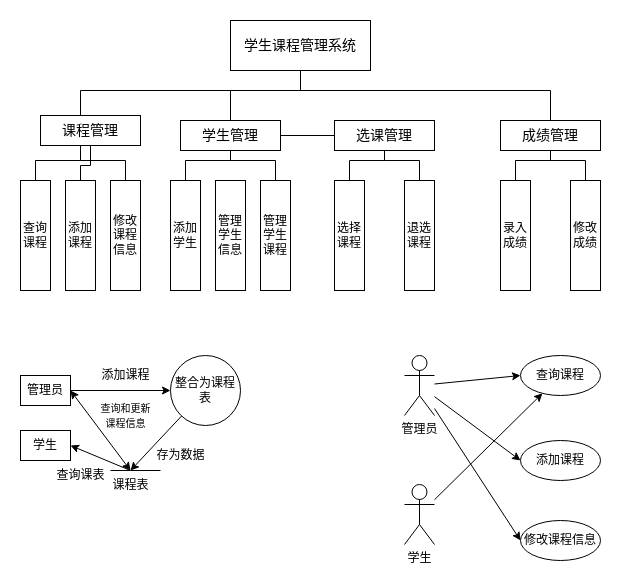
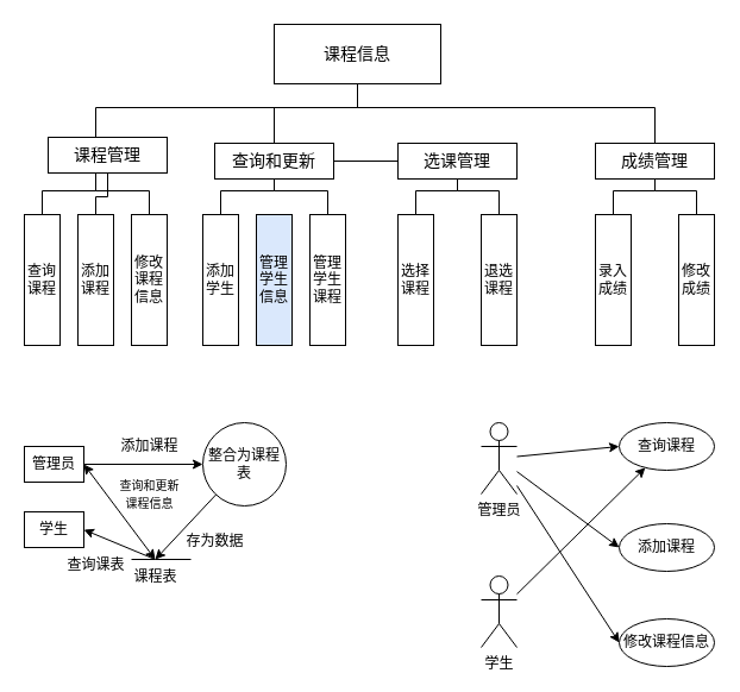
  <mxCell id="0" />
  <mxCell id="1" parent="0" />
  <mxCell id="2" style="edgeStyle=orthogonalEdgeStyle;rounded=0;orthogonalLoop=1;jettySize=auto;html=1;entryX=0.5;entryY=0;entryDx=0;entryDy=0;endArrow=none;endFill=0;" edge="1" parent="1" source="5" target="13"><mxGeometry relative="1" as="geometry"><Array as="points"><mxPoint x="300" y="90" /><mxPoint x="80" y="90" /></Array></mxGeometry></mxCell>
  <mxCell id="3" style="edgeStyle=orthogonalEdgeStyle;rounded=0;orthogonalLoop=1;jettySize=auto;html=1;entryX=0.5;entryY=0;entryDx=0;entryDy=0;endArrow=none;endFill=0;" edge="1" parent="1" source="5" target="9"><mxGeometry relative="1" as="geometry"><Array as="points"><mxPoint x="300" y="90" /><mxPoint x="230" y="90" /></Array></mxGeometry></mxCell>
  <mxCell id="4" style="edgeStyle=orthogonalEdgeStyle;rounded=0;orthogonalLoop=1;jettySize=auto;html=1;endArrow=none;endFill=0;entryX=0.5;entryY=0;entryDx=0;entryDy=0;" edge="1" parent="1" source="5" target="19"><mxGeometry relative="1" as="geometry"><Array as="points"><mxPoint x="300" y="90" /><mxPoint x="550" y="90" /></Array></mxGeometry></mxCell>
- <mxCell id="5" value="&lt;font style=&quot;font-size: 14px;&quot;&gt;学生课程管理系统&lt;/font&gt;" style="rounded=0;whiteSpace=wrap;html=1;" vertex="1" parent="1"><mxGeometry x="230" y="20" width="140" height="50" as="geometry" /></mxCell>
+ <mxCell id="5" value="&lt;font style=&quot;font-size: 14px;&quot;&gt;课程信息&lt;/font&gt;" style="rounded=0;whiteSpace=wrap;html=1;" vertex="1" parent="1"><mxGeometry x="230" y="20" width="140" height="50" as="geometry" /></mxCell>
  <mxCell id="6" style="edgeStyle=orthogonalEdgeStyle;rounded=0;orthogonalLoop=1;jettySize=auto;html=1;endArrow=none;endFill=0;" edge="1" parent="1" source="9" target="23"><mxGeometry relative="1" as="geometry"><Array as="points"><mxPoint x="230" y="160" /><mxPoint x="185" y="160" /></Array></mxGeometry></mxCell>
  <mxCell id="7" style="edgeStyle=orthogonalEdgeStyle;rounded=0;orthogonalLoop=1;jettySize=auto;html=1;endArrow=none;endFill=0;" edge="1" parent="1" source="9" target="16"><mxGeometry relative="1" as="geometry" /></mxCell>
  <mxCell id="8" style="edgeStyle=orthogonalEdgeStyle;rounded=0;orthogonalLoop=1;jettySize=auto;html=1;entryX=0.5;entryY=0;entryDx=0;entryDy=0;endArrow=none;endFill=0;" edge="1" parent="1" source="9" target="25"><mxGeometry relative="1" as="geometry"><Array as="points"><mxPoint x="230" y="160" /><mxPoint x="275" y="160" /></Array></mxGeometry></mxCell>
- <mxCell id="9" value="&lt;font style=&quot;font-size: 14px;&quot;&gt;学生管理&lt;/font&gt;" style="rounded=0;whiteSpace=wrap;html=1;" vertex="1" parent="1"><mxGeometry x="180" y="120" width="100" height="30" as="geometry" /></mxCell>
+ <mxCell id="9" value="&lt;font style=&quot;font-size: 14px;&quot;&gt;查询和更新&lt;/font&gt;" style="rounded=0;whiteSpace=wrap;html=1;" vertex="1" parent="1"><mxGeometry x="180" y="120" width="100" height="30" as="geometry" /></mxCell>
  <mxCell id="10" style="edgeStyle=orthogonalEdgeStyle;rounded=0;orthogonalLoop=1;jettySize=auto;html=1;entryX=0.5;entryY=0;entryDx=0;entryDy=0;endArrow=none;endFill=0;" edge="1" parent="1" source="13" target="20"><mxGeometry relative="1" as="geometry"><Array as="points"><mxPoint x="80" y="160" /><mxPoint x="35" y="160" /></Array></mxGeometry></mxCell>
  <mxCell id="11" style="edgeStyle=orthogonalEdgeStyle;rounded=0;orthogonalLoop=1;jettySize=auto;html=1;entryX=0.5;entryY=0;entryDx=0;entryDy=0;endArrow=none;endFill=0;" edge="1" parent="1" source="13" target="21"><mxGeometry relative="1" as="geometry" /></mxCell>
  <mxCell id="12" style="edgeStyle=orthogonalEdgeStyle;rounded=0;orthogonalLoop=1;jettySize=auto;html=1;entryX=0.5;entryY=0;entryDx=0;entryDy=0;endArrow=none;endFill=0;" edge="1" parent="1" source="13" target="22"><mxGeometry relative="1" as="geometry"><Array as="points"><mxPoint x="80" y="160" /><mxPoint x="125" y="160" /></Array></mxGeometry></mxCell>
  <mxCell id="13" value="&lt;span style=&quot;font-size: 14px;&quot;&gt;课程管理&lt;/span&gt;" style="rounded=0;whiteSpace=wrap;html=1;" vertex="1" parent="1"><mxGeometry x="40" y="115" width="100" height="30" as="geometry" /></mxCell>
  <mxCell id="14" style="edgeStyle=orthogonalEdgeStyle;rounded=0;orthogonalLoop=1;jettySize=auto;html=1;endArrow=none;endFill=0;" edge="1" parent="1" source="16" target="26"><mxGeometry relative="1" as="geometry"><Array as="points"><mxPoint x="384" y="160" /><mxPoint x="349" y="160" /></Array></mxGeometry></mxCell>
  <mxCell id="15" style="edgeStyle=orthogonalEdgeStyle;rounded=0;orthogonalLoop=1;jettySize=auto;html=1;entryX=0.5;entryY=0;entryDx=0;entryDy=0;endArrow=none;endFill=0;" edge="1" parent="1" source="16" target="27"><mxGeometry relative="1" as="geometry"><Array as="points"><mxPoint x="384" y="160" /><mxPoint x="419" y="160" /></Array></mxGeometry></mxCell>
  <mxCell id="16" value="&lt;span style=&quot;font-size: 14px;&quot;&gt;选课管理&lt;/span&gt;" style="rounded=0;whiteSpace=wrap;html=1;" vertex="1" parent="1"><mxGeometry x="334" y="120" width="100" height="30" as="geometry" /></mxCell>
  <mxCell id="17" style="edgeStyle=orthogonalEdgeStyle;rounded=0;orthogonalLoop=1;jettySize=auto;html=1;endArrow=none;endFill=0;" edge="1" parent="1" source="19" target="28"><mxGeometry relative="1" as="geometry"><Array as="points"><mxPoint x="550" y="160" /><mxPoint x="515" y="160" /></Array></mxGeometry></mxCell>
  <mxCell id="18" style="edgeStyle=orthogonalEdgeStyle;rounded=0;orthogonalLoop=1;jettySize=auto;html=1;entryX=0.5;entryY=0;entryDx=0;entryDy=0;endArrow=none;endFill=0;" edge="1" parent="1" source="19" target="29"><mxGeometry relative="1" as="geometry"><Array as="points"><mxPoint x="550" y="160" /><mxPoint x="585" y="160" /></Array></mxGeometry></mxCell>
  <mxCell id="19" value="&lt;span style=&quot;font-size: 14px;&quot;&gt;成绩管理&lt;/span&gt;" style="rounded=0;whiteSpace=wrap;html=1;" vertex="1" parent="1"><mxGeometry x="500" y="120" width="100" height="30" as="geometry" /></mxCell>
  <mxCell id="20" value="查询课程" style="rounded=0;whiteSpace=wrap;html=1;" vertex="1" parent="1"><mxGeometry x="20" y="180" width="30" height="110" as="geometry" /></mxCell>
  <mxCell id="21" value="添加课程" style="rounded=0;whiteSpace=wrap;html=1;" vertex="1" parent="1"><mxGeometry x="65" y="180" width="30" height="110" as="geometry" /></mxCell>
  <mxCell id="22" value="修改课程信息" style="rounded=0;whiteSpace=wrap;html=1;" vertex="1" parent="1"><mxGeometry x="110" y="180" width="30" height="110" as="geometry" /></mxCell>
  <mxCell id="23" value="添加学生" style="rounded=0;whiteSpace=wrap;html=1;" vertex="1" parent="1"><mxGeometry x="170" y="180" width="30" height="110" as="geometry" /></mxCell>
- <mxCell id="24" value="管理学生信息" style="rounded=0;whiteSpace=wrap;html=1;" vertex="1" parent="1"><mxGeometry x="215" y="180" width="30" height="110" as="geometry" /></mxCell>
+ <mxCell id="24" value="管理学生信息" style="rounded=0;whiteSpace=wrap;html=1;fillColor=#dae8fc;" vertex="1" parent="1"><mxGeometry x="215" y="180" width="30" height="110" as="geometry" /></mxCell>
  <mxCell id="25" value="管理学生课程" style="rounded=0;whiteSpace=wrap;html=1;" vertex="1" parent="1"><mxGeometry x="260" y="180" width="30" height="110" as="geometry" /></mxCell>
  <mxCell id="26" value="选择课程" style="rounded=0;whiteSpace=wrap;html=1;" vertex="1" parent="1"><mxGeometry x="334" y="180" width="30" height="110" as="geometry" /></mxCell>
  <mxCell id="27" value="退选课程" style="rounded=0;whiteSpace=wrap;html=1;" vertex="1" parent="1"><mxGeometry x="404" y="180" width="30" height="110" as="geometry" /></mxCell>
  <mxCell id="28" value="录入成绩" style="rounded=0;whiteSpace=wrap;html=1;" vertex="1" parent="1"><mxGeometry x="500" y="180" width="30" height="110" as="geometry" /></mxCell>
  <mxCell id="29" value="修改成绩" style="rounded=0;whiteSpace=wrap;html=1;" vertex="1" parent="1"><mxGeometry x="570" y="180" width="30" height="110" as="geometry" /></mxCell>
  <mxCell id="30" style="edgeStyle=orthogonalEdgeStyle;rounded=0;orthogonalLoop=1;jettySize=auto;html=1;entryX=0;entryY=0.5;entryDx=0;entryDy=0;" edge="1" parent="1" source="32" target="34"><mxGeometry relative="1" as="geometry" /></mxCell>
  <mxCell id="31" style="rounded=0;orthogonalLoop=1;jettySize=auto;html=1;startArrow=classic;startFill=1;" edge="1" parent="1"><mxGeometry relative="1" as="geometry"><mxPoint x="130" y="470" as="targetPoint" /><mxPoint x="70" y="390" as="sourcePoint" /></mxGeometry></mxCell>
  <mxCell id="32" value="管理员" style="rounded=0;whiteSpace=wrap;html=1;" vertex="1" parent="1"><mxGeometry x="20" y="375" width="50" height="30" as="geometry" /></mxCell>
  <mxCell id="33" style="rounded=0;orthogonalLoop=1;jettySize=auto;html=1;" edge="1" parent="1" source="34"><mxGeometry relative="1" as="geometry"><mxPoint x="130" y="470" as="targetPoint" /></mxGeometry></mxCell>
  <mxCell id="34" value="整合为课程表" style="ellipse;whiteSpace=wrap;html=1;aspect=fixed;" vertex="1" parent="1"><mxGeometry x="170" y="355" width="70" height="70" as="geometry" /></mxCell>
  <mxCell id="35" value="添加课程" style="text;html=1;align=center;verticalAlign=middle;resizable=0;points=[];autosize=1;strokeColor=none;fillColor=none;" vertex="1" parent="1"><mxGeometry x="90" y="360" width="70" height="30" as="geometry" /></mxCell>
  <mxCell id="36" value="" style="endArrow=none;html=1;rounded=0;" edge="1" parent="1"><mxGeometry width="50" height="50" relative="1" as="geometry"><mxPoint x="110" y="470" as="sourcePoint" /><mxPoint x="160" y="470" as="targetPoint" /><Array as="points"><mxPoint x="130" y="470" /></Array></mxGeometry></mxCell>
  <mxCell id="37" value="课程表" style="text;html=1;align=center;verticalAlign=middle;resizable=0;points=[];autosize=1;strokeColor=none;fillColor=none;" vertex="1" parent="1"><mxGeometry x="100" y="470" width="60" height="30" as="geometry" /></mxCell>
  <mxCell id="38" style="rounded=0;orthogonalLoop=1;jettySize=auto;html=1;entryX=1;entryY=0.5;entryDx=0;entryDy=0;" edge="1" parent="1" target="39"><mxGeometry relative="1" as="geometry"><mxPoint x="130" y="470" as="sourcePoint" /></mxGeometry></mxCell>
  <mxCell id="39" value="学生" style="rounded=0;whiteSpace=wrap;html=1;" vertex="1" parent="1"><mxGeometry x="20" y="430" width="50" height="30" as="geometry" /></mxCell>
  <mxCell id="40" value="查询课表" style="text;html=1;align=center;verticalAlign=middle;resizable=0;points=[];autosize=1;strokeColor=none;fillColor=none;" vertex="1" parent="1"><mxGeometry x="45" y="460" width="70" height="30" as="geometry" /></mxCell>
  <mxCell id="41" value="存为数据" style="text;html=1;align=center;verticalAlign=middle;resizable=0;points=[];autosize=1;strokeColor=none;fillColor=none;" vertex="1" parent="1"><mxGeometry x="145" y="440" width="70" height="30" as="geometry" /></mxCell>
  <mxCell id="42" value="&lt;font style=&quot;font-size: 10px;&quot;&gt;查询和更新&lt;br&gt;课程信息&lt;/font&gt;" style="text;html=1;align=center;verticalAlign=middle;resizable=0;points=[];autosize=1;strokeColor=none;fillColor=none;" vertex="1" parent="1"><mxGeometry x="90" y="395" width="70" height="40" as="geometry" /></mxCell>
  <mxCell id="43" style="rounded=0;orthogonalLoop=1;jettySize=auto;html=1;entryX=0;entryY=0.5;entryDx=0;entryDy=0;" edge="1" parent="1" source="46" target="47"><mxGeometry relative="1" as="geometry" /></mxCell>
  <mxCell id="44" style="rounded=0;orthogonalLoop=1;jettySize=auto;html=1;entryX=0;entryY=0.5;entryDx=0;entryDy=0;" edge="1" parent="1" source="46" target="48"><mxGeometry relative="1" as="geometry" /></mxCell>
  <mxCell id="45" style="rounded=0;orthogonalLoop=1;jettySize=auto;html=1;entryX=0;entryY=0.5;entryDx=0;entryDy=0;" edge="1" parent="1" source="46" target="49"><mxGeometry relative="1" as="geometry" /></mxCell>
  <mxCell id="46" value="管理员" style="shape=umlActor;verticalLabelPosition=bottom;verticalAlign=top;html=1;outlineConnect=0;" vertex="1" parent="1"><mxGeometry x="404" y="355" width="30" height="60" as="geometry" /></mxCell>
  <mxCell id="47" value="查询课程" style="ellipse;whiteSpace=wrap;html=1;" vertex="1" parent="1"><mxGeometry x="520" y="355" width="80" height="40" as="geometry" /></mxCell>
  <mxCell id="48" value="添加课程" style="ellipse;whiteSpace=wrap;html=1;" vertex="1" parent="1"><mxGeometry x="520" y="440" width="80" height="40" as="geometry" /></mxCell>
  <mxCell id="49" value="修改课程信息" style="ellipse;whiteSpace=wrap;html=1;" vertex="1" parent="1"><mxGeometry x="520" y="520" width="80" height="40" as="geometry" /></mxCell>
  <mxCell id="50" style="rounded=0;orthogonalLoop=1;jettySize=auto;html=1;" edge="1" parent="1" source="51" target="47"><mxGeometry relative="1" as="geometry" /></mxCell>
  <mxCell id="51" value="学生" style="shape=umlActor;verticalLabelPosition=bottom;verticalAlign=top;html=1;outlineConnect=0;" vertex="1" parent="1"><mxGeometry x="404" y="484" width="30" height="60" as="geometry" /></mxCell>
